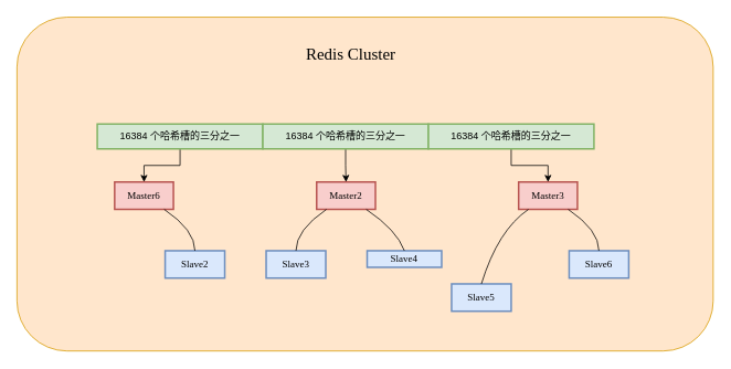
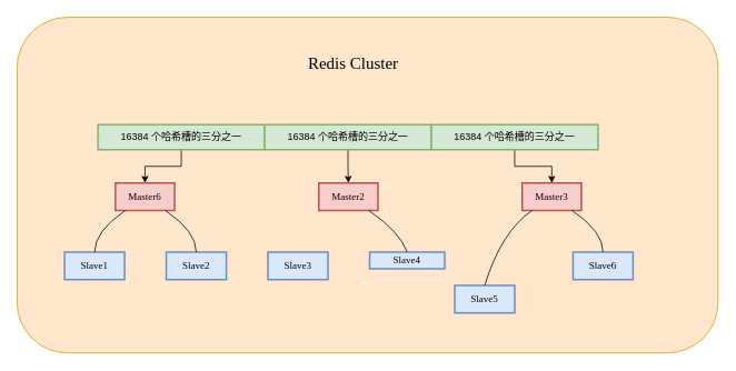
  <mxCell id="0" />
  <mxCell id="1" parent="0" />
  <mxCell id="2" value="" style="rounded=1;whiteSpace=wrap;html=1;movable=1;resizable=1;rotatable=1;deletable=1;editable=1;locked=0;connectable=1;fillColor=#ffe6cc;strokeColor=#d79b00;" vertex="1" parent="1"><mxGeometry x="20" y="20" width="841" height="403" as="geometry" /></mxCell>
  <mxCell id="3" value="Master6" style="whiteSpace=wrap;strokeWidth=2;fillColor=#f8cecc;strokeColor=#b85450;fontFamily=Comic Sans MS;" parent="1" vertex="1"><mxGeometry x="138" width="71" height="33" as="geometry" y="219" /></mxCell>
+ <mxCell id="4" value="Slave1" style="whiteSpace=wrap;strokeWidth=2;fillColor=#dae8fc;strokeColor=#6c8ebf;fontFamily=Comic Sans MS;" parent="1" vertex="1"><mxGeometry y="302" width="72" height="33" as="geometry" x="77" /></mxCell>
  <mxCell id="5" value="Slave2" style="whiteSpace=wrap;strokeWidth=2;fillColor=#dae8fc;strokeColor=#6c8ebf;fontFamily=Comic Sans MS;" parent="1" vertex="1"><mxGeometry x="199" y="302" width="72" height="33" as="geometry" /></mxCell>
  <mxCell id="6" value="Master2" style="whiteSpace=wrap;strokeWidth=2;fillColor=#f8cecc;strokeColor=#b85450;fontFamily=Comic Sans MS;" parent="1" vertex="1"><mxGeometry x="382" width="71" height="33" as="geometry" y="219" /></mxCell>
  <mxCell id="7" value="Slave3" style="whiteSpace=wrap;strokeWidth=2;fillColor=#dae8fc;strokeColor=#6c8ebf;fontFamily=Comic Sans MS;" parent="1" vertex="1"><mxGeometry x="321" y="302" width="72" height="33" as="geometry" /></mxCell>
  <mxCell id="8" value="Slave4" style="whiteSpace=wrap;strokeWidth=2;fillColor=#dae8fc;strokeColor=#6c8ebf;fontFamily=Comic Sans MS;" parent="1" vertex="1"><mxGeometry x="443" y="302" width="90" height="20" as="geometry" /></mxCell>
  <mxCell id="9" value="Master3" style="whiteSpace=wrap;strokeWidth=2;fillColor=#f8cecc;strokeColor=#b85450;fontFamily=Comic Sans MS;" parent="1" vertex="1"><mxGeometry x="626" width="71" height="33" as="geometry" y="219" /></mxCell>
  <mxCell id="10" value="Slave5" style="whiteSpace=wrap;strokeWidth=2;fillColor=#dae8fc;strokeColor=#6c8ebf;fontFamily=Comic Sans MS;" parent="1" vertex="1"><mxGeometry x="545" y="342" width="72" height="33" as="geometry" /></mxCell>
  <mxCell id="11" value="Slave6" style="whiteSpace=wrap;strokeWidth=2;fillColor=#dae8fc;strokeColor=#6c8ebf;fontFamily=Comic Sans MS;" parent="1" vertex="1"><mxGeometry x="687" y="302" width="72" height="33" as="geometry" /></mxCell>
  <mxCell id="12" style="edgeStyle=orthogonalEdgeStyle;rounded=0;orthogonalLoop=1;jettySize=auto;html=1;entryX=0.5;entryY=0;entryDx=0;entryDy=0;" edge="1" parent="1" source="13" target="3"><mxGeometry relative="1" as="geometry" /></mxCell>
  <mxCell id="13" value="16384 个哈希槽的三分之一" style="whiteSpace=wrap;strokeWidth=2;fillColor=#d5e8d4;strokeColor=#82b366;" parent="1" vertex="1"><mxGeometry x="117" y="149" width="200" height="30" as="geometry" /></mxCell>
+ <mxCell id="14" value="" style="curved=1;startArrow=none;endArrow=none;exitX=0.16;exitY=1.01;entryX=0.5;entryY=0.01;" parent="1" source="3" target="4" edge="1"><mxGeometry relative="1" as="geometry"><Array as="points"><mxPoint x="113" y="277" /></Array></mxGeometry></mxCell>
  <mxCell id="15" value="" style="curved=1;startArrow=none;endArrow=none;exitX=0.85;exitY=1.01;entryX=0.5;entryY=0.01;" parent="1" source="3" target="5" edge="1"><mxGeometry relative="1" as="geometry"><Array as="points"><mxPoint x="235" y="277" /></Array></mxGeometry></mxCell>
- <mxCell id="16" value="" style="curved=1;startArrow=none;endArrow=none;exitX=0.16;exitY=1.01;entryX=0.5;entryY=0.01;" parent="1" source="6" target="7" edge="1"><mxGeometry relative="1" as="geometry"><Array as="points"><mxPoint x="357" y="277" /></Array></mxGeometry></mxCell>
  <mxCell id="17" value="" style="curved=1;startArrow=none;endArrow=none;exitX=0.85;exitY=1.01;entryX=0.5;entryY=0.01;" parent="1" source="6" target="8" edge="1"><mxGeometry relative="1" as="geometry"><Array as="points"><mxPoint x="479" y="277" /></Array></mxGeometry></mxCell>
  <mxCell id="18" value="" style="curved=1;startArrow=none;endArrow=none;exitX=0.16;exitY=1.01;entryX=0.5;entryY=0.01;" parent="1" source="9" target="10" edge="1"><mxGeometry relative="1" as="geometry"><Array as="points"><mxPoint x="601" y="277" /></Array></mxGeometry></mxCell>
  <mxCell id="19" value="" style="curved=1;startArrow=none;endArrow=none;exitX=0.85;exitY=1.01;entryX=0.5;entryY=0.01;" parent="1" source="9" target="11" edge="1"><mxGeometry relative="1" as="geometry"><Array as="points"><mxPoint x="723" y="277" /></Array></mxGeometry></mxCell>
  <mxCell id="20" style="edgeStyle=orthogonalEdgeStyle;rounded=0;orthogonalLoop=1;jettySize=auto;html=1;entryX=0.5;entryY=0;entryDx=0;entryDy=0;" edge="1" parent="1" source="21" target="6"><mxGeometry relative="1" as="geometry" /></mxCell>
  <mxCell id="21" value="16384 个哈希槽的三分之一" style="whiteSpace=wrap;strokeWidth=2;fillColor=#d5e8d4;strokeColor=#82b366;" vertex="1" parent="1"><mxGeometry x="317" y="149" width="200" height="30" as="geometry" /></mxCell>
  <mxCell id="22" style="edgeStyle=orthogonalEdgeStyle;rounded=0;orthogonalLoop=1;jettySize=auto;html=1;entryX=0.5;entryY=0;entryDx=0;entryDy=0;" edge="1" parent="1" source="23" target="9"><mxGeometry relative="1" as="geometry" /></mxCell>
  <mxCell id="23" value="16384 个哈希槽的三分之一" style="whiteSpace=wrap;strokeWidth=2;fillColor=#d5e8d4;strokeColor=#82b366;" vertex="1" parent="1"><mxGeometry x="517" y="149" width="200" height="30" as="geometry" /></mxCell>
- <mxCell id="24" value="Redis Cluster" style="text;html=1;align=center;verticalAlign=middle;whiteSpace=wrap;rounded=0;fontFamily=Comic Sans MS;fontSize=20;" vertex="1" parent="1"><mxGeometry x="295" y="43" width="257" height="41" as="geometry" /></mxCell>
+ <mxCell id="24" value="Redis Cluster" style="text;html=1;align=center;verticalAlign=middle;whiteSpace=wrap;rounded=0;fontFamily=Comic Sans MS;fontSize=20;" vertex="1" parent="1"><mxGeometry x="295" y="53" width="257" height="41" as="geometry" /></mxCell>
